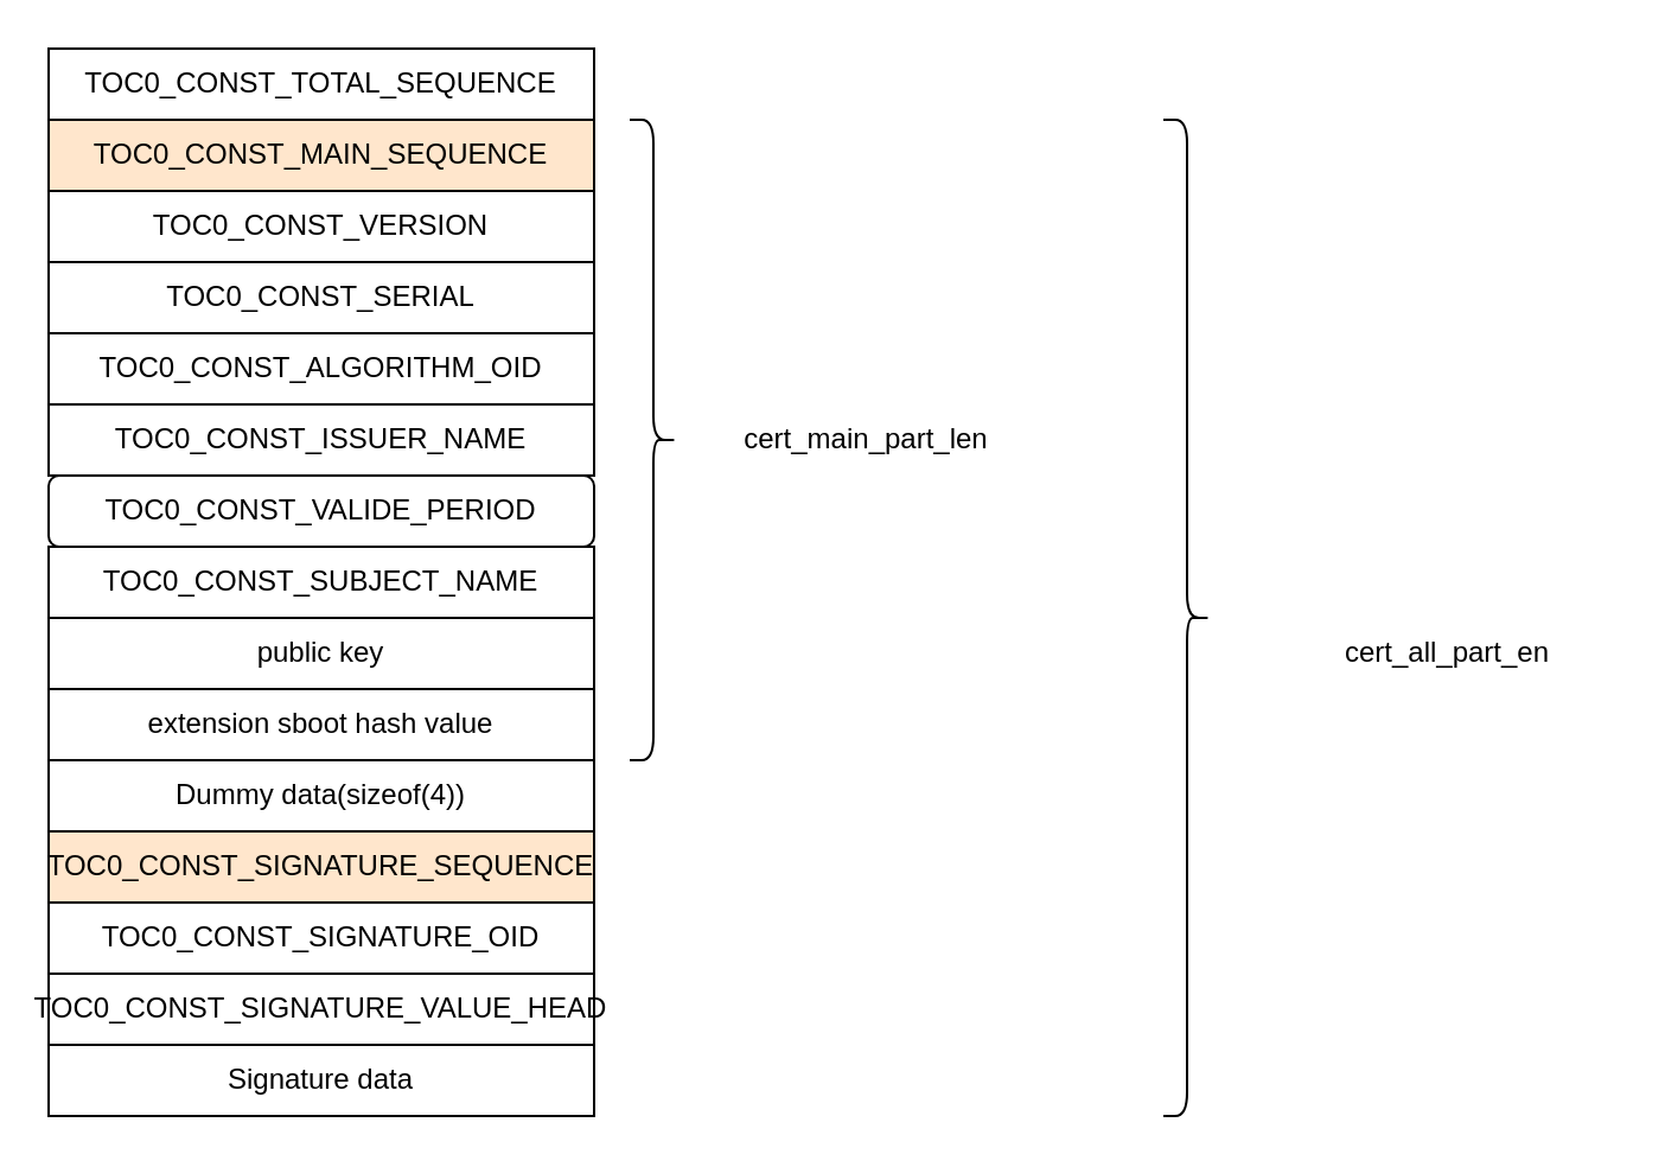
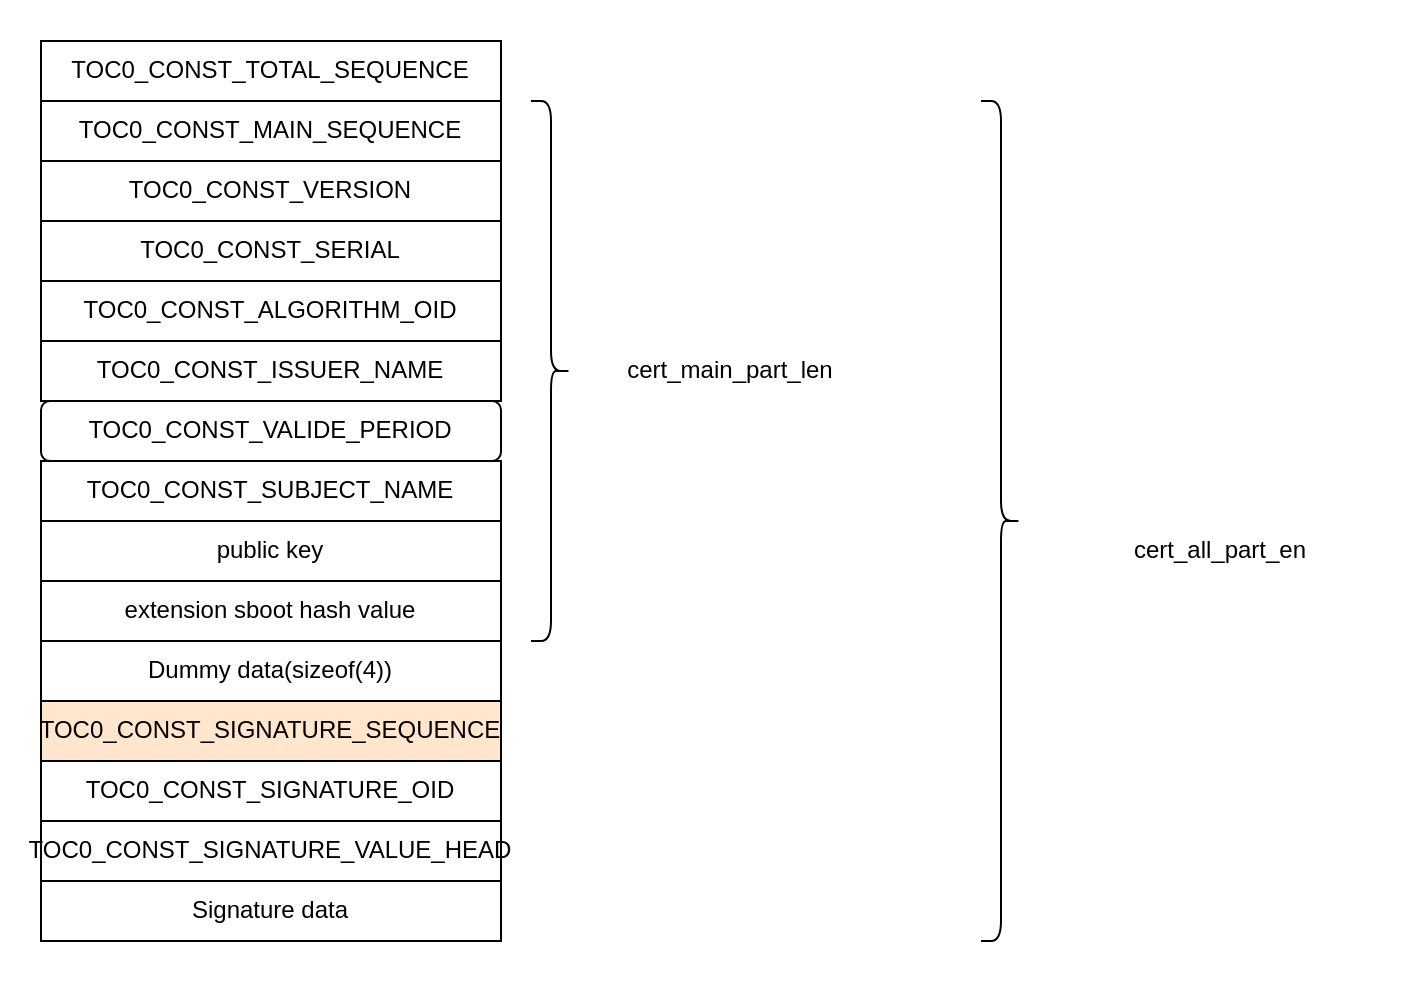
  <mxCell id="0" />
  <mxCell id="1" parent="0" />
  <mxCell id="2" value="TOC0_CONST_TOTAL_SEQUENCE" style="rounded=0;whiteSpace=wrap;html=1;" parent="1" vertex="1"><mxGeometry x="20" y="20" width="230" height="30" as="geometry" /></mxCell>
- <mxCell id="3" value="TOC0_CONST_MAIN_SEQUENCE" style="rounded=0;whiteSpace=wrap;html=1;fillColor=#ffe6cc;" parent="1" vertex="1"><mxGeometry x="20" y="50" width="230" height="30" as="geometry" /></mxCell>
+ <mxCell id="3" value="TOC0_CONST_MAIN_SEQUENCE" style="rounded=0;whiteSpace=wrap;html=1;" parent="1" vertex="1"><mxGeometry x="20" y="50" width="230" height="30" as="geometry" /></mxCell>
  <mxCell id="4" value="TOC0_CONST_VERSION" style="rounded=0;whiteSpace=wrap;html=1;" parent="1" vertex="1"><mxGeometry x="20" y="80" width="230" height="30" as="geometry" /></mxCell>
  <mxCell id="5" value="TOC0_CONST_SERIAL" style="rounded=0;whiteSpace=wrap;html=1;" parent="1" vertex="1"><mxGeometry x="20" y="110" width="230" height="30" as="geometry" /></mxCell>
  <mxCell id="6" value="TOC0_CONST_ALGORITHM_OID" style="rounded=0;whiteSpace=wrap;html=1;" parent="1" vertex="1"><mxGeometry x="20" y="140" width="230" height="30" as="geometry" /></mxCell>
  <mxCell id="7" value="TOC0_CONST_ISSUER_NAME" style="rounded=0;whiteSpace=wrap;html=1;" parent="1" vertex="1"><mxGeometry x="20" y="170" width="230" height="30" as="geometry" /></mxCell>
  <mxCell id="8" value="TOC0_CONST_VALIDE_PERIOD" style="whiteSpace=wrap;html=1;rounded=1;" parent="1" vertex="1"><mxGeometry x="20" y="200" width="230" height="30" as="geometry" /></mxCell>
  <mxCell id="9" value="TOC0_CONST_SUBJECT_NAME" style="rounded=0;whiteSpace=wrap;html=1;" parent="1" vertex="1"><mxGeometry x="20" y="230" width="230" height="30" as="geometry" /></mxCell>
  <mxCell id="10" value="public key" style="rounded=0;whiteSpace=wrap;html=1;" parent="1" vertex="1"><mxGeometry x="20" y="260" width="230" height="30" as="geometry" /></mxCell>
  <mxCell id="11" value="extension sboot hash value" style="rounded=0;whiteSpace=wrap;html=1;" parent="1" vertex="1"><mxGeometry x="20" y="290" width="230" height="30" as="geometry" /></mxCell>
  <mxCell id="12" value="Dummy data(sizeof(4))" style="rounded=0;whiteSpace=wrap;html=1;" parent="1" vertex="1"><mxGeometry x="20" y="320" width="230" height="30" as="geometry" /></mxCell>
  <mxCell id="13" value="TOC0_CONST_SIGNATURE_SEQUENCE" style="rounded=0;whiteSpace=wrap;html=1;fillColor=#ffe6cc;" parent="1" vertex="1"><mxGeometry x="20" y="350" width="230" height="30" as="geometry" /></mxCell>
  <mxCell id="14" value="TOC0_CONST_SIGNATURE_OID" style="rounded=0;whiteSpace=wrap;html=1;" parent="1" vertex="1"><mxGeometry x="20" y="380" width="230" height="30" as="geometry" /></mxCell>
  <mxCell id="15" value="TOC0_CONST_SIGNATURE_VALUE_HEAD" style="rounded=0;whiteSpace=wrap;html=1;" parent="1" vertex="1"><mxGeometry x="20" y="410" width="230" height="30" as="geometry" /></mxCell>
  <mxCell id="16" value="" style="shape=curlyBracket;whiteSpace=wrap;html=1;rounded=1;flipH=1;labelPosition=right;verticalLabelPosition=middle;align=left;verticalAlign=middle;" parent="1" vertex="1"><mxGeometry x="265" y="50" width="20" height="270" as="geometry" /></mxCell>
  <mxCell id="17" value="cert_main_part_len&lt;br&gt;" style="text;html=1;strokeColor=none;fillColor=none;align=center;verticalAlign=middle;whiteSpace=wrap;rounded=0;" parent="1" vertex="1"><mxGeometry x="290" y="170" width="150" height="30" as="geometry" /></mxCell>
  <mxCell id="18" value="Signature data" style="rounded=0;whiteSpace=wrap;html=1;" parent="1" vertex="1"><mxGeometry x="20" y="440" width="230" height="30" as="geometry" /></mxCell>
  <mxCell id="19" value="" style="shape=curlyBracket;whiteSpace=wrap;html=1;rounded=1;flipH=1;labelPosition=right;verticalLabelPosition=middle;align=left;verticalAlign=middle;" parent="1" vertex="1"><mxGeometry x="490" y="50" width="20" height="420" as="geometry" /></mxCell>
  <mxCell id="20" value="cert_all_part_en" style="text;html=1;strokeColor=none;fillColor=none;align=center;verticalAlign=middle;whiteSpace=wrap;rounded=0;" parent="1" vertex="1"><mxGeometry x="540" y="260" width="140" height="30" as="geometry" /></mxCell>
